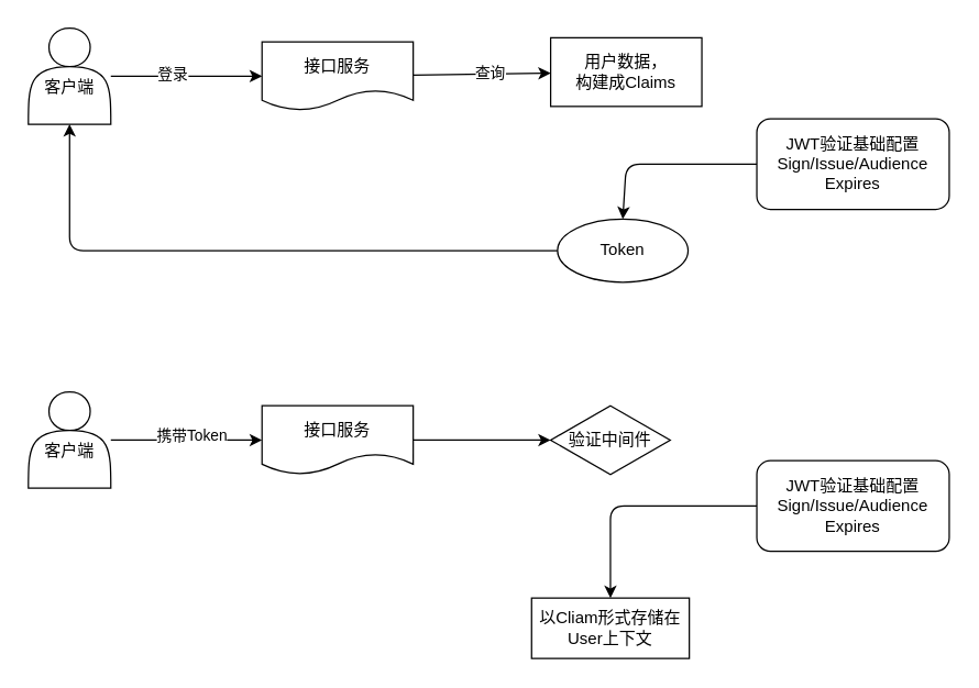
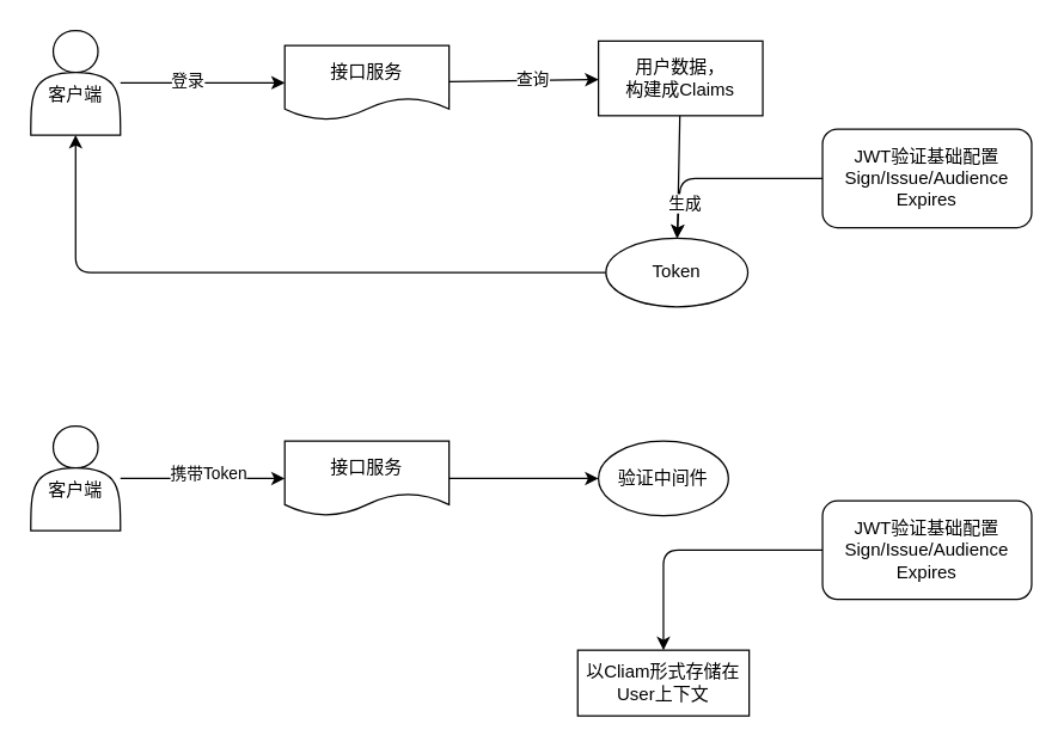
  <mxCell id="0" />
  <mxCell id="1" parent="0" />
  <mxCell id="2" style="edgeStyle=none;html=1;entryX=0.5;entryY=0;entryDx=0;entryDy=0;" edge="1" parent="1" source="3" target="14"><mxGeometry relative="1" as="geometry"><Array as="points"><mxPoint x="455" y="119" /></Array></mxGeometry></mxCell>
  <mxCell id="3" value="JWT验证基础配置&lt;br&gt;Sign/Issue/Audience&lt;br&gt;Expires" style="rounded=1;whiteSpace=wrap;html=1;" vertex="1" parent="1"><mxGeometry x="550" y="86" width="140" height="66" as="geometry" /></mxCell>
  <mxCell id="4" style="edgeStyle=none;html=1;entryX=0;entryY=0.5;entryDx=0;entryDy=0;" edge="1" parent="1" source="6" target="9"><mxGeometry relative="1" as="geometry" /></mxCell>
  <mxCell id="5" value="登录" style="edgeLabel;html=1;align=center;verticalAlign=middle;resizable=0;points=[];" vertex="1" connectable="0" parent="4"><mxGeometry x="-0.2" y="2" relative="1" as="geometry"><mxPoint as="offset" /></mxGeometry></mxCell>
  <mxCell id="6" value="&lt;br&gt;客户端" style="shape=actor;whiteSpace=wrap;html=1;" vertex="1" parent="1"><mxGeometry x="20" y="20" width="60" height="70" as="geometry" /></mxCell>
  <mxCell id="7" value="" style="edgeStyle=none;html=1;" edge="1" parent="1" source="9" target="12"><mxGeometry relative="1" as="geometry" /></mxCell>
  <mxCell id="8" value="查询" style="edgeLabel;html=1;align=center;verticalAlign=middle;resizable=0;points=[];" vertex="1" connectable="0" parent="7"><mxGeometry x="0.3" y="-2" relative="1" as="geometry"><mxPoint x="-10" y="-3" as="offset" /></mxGeometry></mxCell>
  <mxCell id="9" value="接口服务" style="shape=document;whiteSpace=wrap;html=1;boundedLbl=1;" vertex="1" parent="1"><mxGeometry x="190" y="30" width="110" height="50" as="geometry" /></mxCell>
+ <mxCell id="10" style="edgeStyle=none;html=1;" edge="1" parent="1" source="12" target="14"><mxGeometry relative="1" as="geometry" /></mxCell>
+ <mxCell id="11" value="生成" style="edgeLabel;html=1;align=center;verticalAlign=middle;resizable=0;points=[];" vertex="1" connectable="0" parent="10"><mxGeometry x="-0.587" y="3" relative="1" as="geometry"><mxPoint y="41" as="offset" /></mxGeometry></mxCell>
  <mxCell id="12" value="用户数据，&lt;br&gt;构建成Claims&lt;br&gt;" style="rounded=0;whiteSpace=wrap;html=1;" vertex="1" parent="1"><mxGeometry x="400" y="27" width="110" height="50" as="geometry" /></mxCell>
  <mxCell id="13" style="edgeStyle=orthogonalEdgeStyle;html=1;entryX=0.5;entryY=1;entryDx=0;entryDy=0;" edge="1" parent="1" source="14" target="6"><mxGeometry relative="1" as="geometry" /></mxCell>
  <mxCell id="14" value="Token" style="ellipse;whiteSpace=wrap;html=1;" vertex="1" parent="1"><mxGeometry x="405" y="159" width="95" height="46" as="geometry" /></mxCell>
  <mxCell id="15" style="edgeStyle=orthogonalEdgeStyle;html=1;entryX=0;entryY=0.5;entryDx=0;entryDy=0;" edge="1" parent="1" source="16" target="20"><mxGeometry relative="1" as="geometry" /></mxCell>
  <mxCell id="16" value="接口服务" style="shape=document;whiteSpace=wrap;html=1;boundedLbl=1;" vertex="1" parent="1"><mxGeometry x="190" y="295" width="110" height="50" as="geometry" /></mxCell>
  <mxCell id="17" style="edgeStyle=orthogonalEdgeStyle;html=1;" edge="1" parent="1" source="19" target="16"><mxGeometry relative="1" as="geometry" /></mxCell>
  <mxCell id="18" value="携带Token" style="edgeLabel;html=1;align=center;verticalAlign=middle;resizable=0;points=[];" vertex="1" connectable="0" parent="17"><mxGeometry x="0.273" y="4" relative="1" as="geometry"><mxPoint x="-12" as="offset" /></mxGeometry></mxCell>
  <mxCell id="19" value="&lt;br&gt;客户端" style="shape=actor;whiteSpace=wrap;html=1;" vertex="1" parent="1"><mxGeometry x="20" y="285" width="60" height="70" as="geometry" /></mxCell>
- <mxCell id="20" value="验证中间件" style="rhombus;whiteSpace=wrap;html=1;" vertex="1" parent="1"><mxGeometry x="400" y="295" width="87" height="50" as="geometry" /></mxCell>
+ <mxCell id="20" value="验证中间件" style="ellipse;whiteSpace=wrap;html=1;" vertex="1" parent="1"><mxGeometry x="400" y="295" width="87" height="50" as="geometry" /></mxCell>
  <mxCell id="21" style="edgeStyle=orthogonalEdgeStyle;html=1;entryX=0.5;entryY=0;entryDx=0;entryDy=0;" edge="1" parent="1" source="22" target="23"><mxGeometry relative="1" as="geometry" /></mxCell>
  <mxCell id="22" value="JWT验证基础配置&lt;br&gt;Sign/Issue/Audience&lt;br&gt;Expires" style="rounded=1;whiteSpace=wrap;html=1;" vertex="1" parent="1"><mxGeometry x="550" y="335" width="140" height="66" as="geometry" /></mxCell>
  <mxCell id="23" value="以Cliam形式存储在User上下文" style="whiteSpace=wrap;html=1;" vertex="1" parent="1"><mxGeometry x="386.13" y="435" width="114.75" height="44" as="geometry" /></mxCell>
